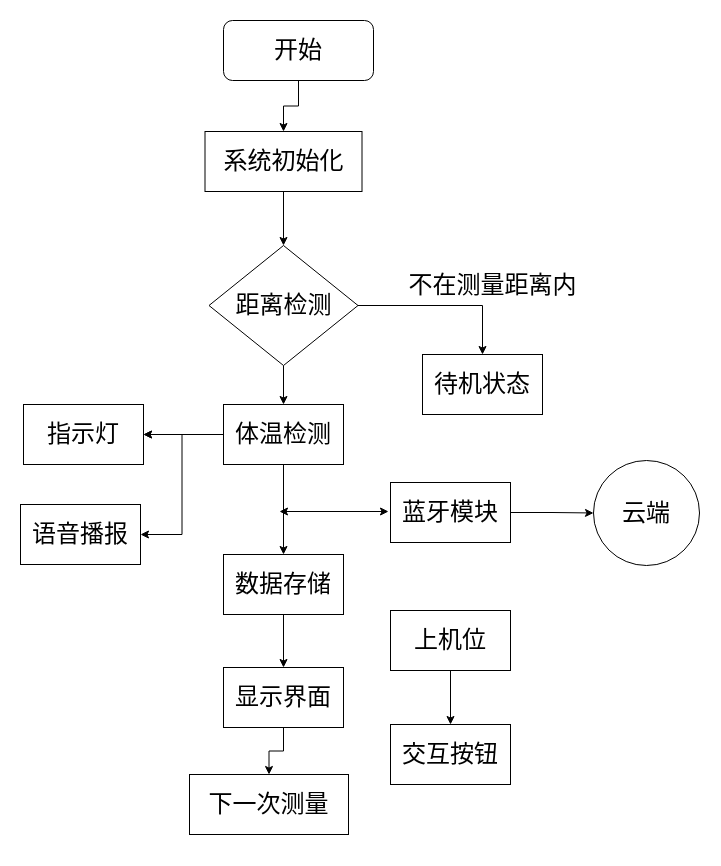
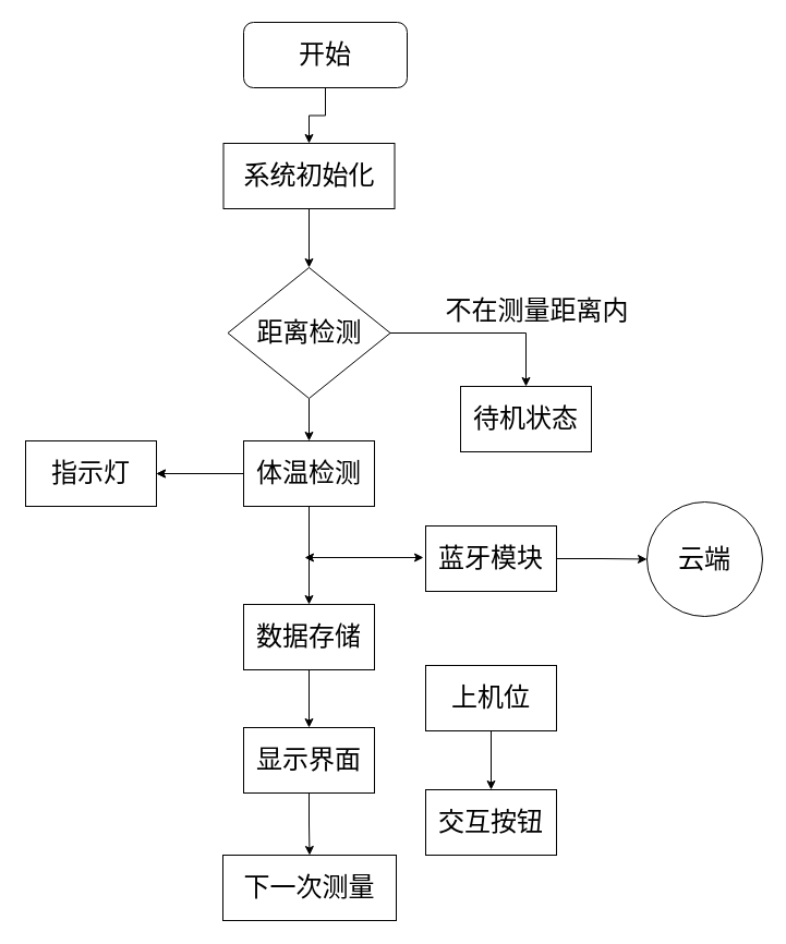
  <mxCell id="0" />
  <mxCell id="1" parent="0" />
  <mxCell id="2" value="" style="edgeStyle=orthogonalEdgeStyle;rounded=0;orthogonalLoop=1;jettySize=auto;html=1;" edge="1" parent="1" source="3" target="5"><mxGeometry relative="1" as="geometry" /></mxCell>
  <mxCell id="3" value="&lt;font style=&quot;font-size: 24px;&quot;&gt;开始&lt;/font&gt;" style="rounded=1;whiteSpace=wrap;html=1;" vertex="1" parent="1"><mxGeometry x="223" y="20" width="150" height="60" as="geometry" /></mxCell>
  <mxCell id="4" value="" style="edgeStyle=orthogonalEdgeStyle;rounded=0;orthogonalLoop=1;jettySize=auto;html=1;" edge="1" parent="1" source="5" target="8"><mxGeometry relative="1" as="geometry" /></mxCell>
  <mxCell id="5" value="&lt;font style=&quot;font-size: 24px;&quot;&gt;系统初始化&lt;/font&gt;" style="rounded=0;whiteSpace=wrap;html=1;" vertex="1" parent="1"><mxGeometry x="204.5" y="131" width="157" height="60" as="geometry" /></mxCell>
  <mxCell id="6" value="" style="edgeStyle=orthogonalEdgeStyle;rounded=0;orthogonalLoop=1;jettySize=auto;html=1;" edge="1" parent="1" source="8" target="13"><mxGeometry relative="1" as="geometry" /></mxCell>
  <mxCell id="7" style="edgeStyle=orthogonalEdgeStyle;rounded=0;orthogonalLoop=1;jettySize=auto;html=1;exitX=1;exitY=0.5;exitDx=0;exitDy=0;entryX=0.5;entryY=0;entryDx=0;entryDy=0;" edge="1" parent="1" source="8" target="14"><mxGeometry relative="1" as="geometry" /></mxCell>
  <mxCell id="8" value="&lt;font style=&quot;font-size: 24px;&quot;&gt;距离检测&lt;/font&gt;" style="rhombus;whiteSpace=wrap;html=1;rounded=0;" vertex="1" parent="1"><mxGeometry x="208.5" y="245" width="149" height="120" as="geometry" /></mxCell>
  <mxCell id="9" value="" style="edgeStyle=orthogonalEdgeStyle;rounded=0;orthogonalLoop=1;jettySize=auto;html=1;" edge="1" parent="1" source="13" target="17"><mxGeometry relative="1" as="geometry" /></mxCell>
  <mxCell id="10" value="" style="edgeStyle=orthogonalEdgeStyle;rounded=0;orthogonalLoop=1;jettySize=auto;html=1;" edge="1" parent="1" source="13" target="22"><mxGeometry relative="1" as="geometry" /></mxCell>
  <mxCell id="11" value="" style="edgeStyle=orthogonalEdgeStyle;rounded=0;orthogonalLoop=1;jettySize=auto;html=1;" edge="1" parent="1" source="13" target="22"><mxGeometry relative="1" as="geometry" /></mxCell>
- <mxCell id="12" style="edgeStyle=orthogonalEdgeStyle;rounded=0;orthogonalLoop=1;jettySize=auto;html=1;exitX=0;exitY=0.5;exitDx=0;exitDy=0;entryX=1;entryY=0.5;entryDx=0;entryDy=0;" edge="1" parent="1" source="13" target="23"><mxGeometry relative="1" as="geometry" /></mxCell>
  <mxCell id="13" value="&lt;span style=&quot;font-size: 24px;&quot;&gt;体温检测&lt;/span&gt;" style="whiteSpace=wrap;html=1;rounded=0;" vertex="1" parent="1"><mxGeometry x="223" y="404" width="120" height="60" as="geometry" /></mxCell>
  <mxCell id="14" value="&lt;font style=&quot;font-size: 24px;&quot;&gt;待机状态&lt;/font&gt;" style="whiteSpace=wrap;html=1;rounded=0;" vertex="1" parent="1"><mxGeometry x="422" y="354" width="120" height="60" as="geometry" /></mxCell>
  <mxCell id="15" value="&lt;font style=&quot;font-size: 24px;&quot;&gt;不在测量距离内&lt;/font&gt;" style="text;html=1;align=center;verticalAlign=middle;resizable=0;points=[];autosize=1;strokeColor=none;fillColor=none;" vertex="1" parent="1"><mxGeometry x="399" y="264" width="186" height="41" as="geometry" /></mxCell>
  <mxCell id="16" value="" style="edgeStyle=orthogonalEdgeStyle;rounded=0;orthogonalLoop=1;jettySize=auto;html=1;" edge="1" parent="1" source="17" target="28"><mxGeometry relative="1" as="geometry" /></mxCell>
  <mxCell id="17" value="&lt;font style=&quot;font-size: 24px;&quot;&gt;数据存储&lt;/font&gt;" style="whiteSpace=wrap;html=1;rounded=0;" vertex="1" parent="1"><mxGeometry x="223" y="554" width="120" height="60" as="geometry" /></mxCell>
  <mxCell id="18" value="" style="endArrow=classic;startArrow=classic;html=1;rounded=0;" edge="1" parent="1"><mxGeometry width="50" height="50" relative="1" as="geometry"><mxPoint x="388" y="511" as="sourcePoint" /><mxPoint x="279" y="511" as="targetPoint" /></mxGeometry></mxCell>
  <mxCell id="19" value="" style="edgeStyle=orthogonalEdgeStyle;rounded=0;orthogonalLoop=1;jettySize=auto;html=1;" edge="1" parent="1" source="20" target="21"><mxGeometry relative="1" as="geometry" /></mxCell>
  <mxCell id="20" value="&lt;font style=&quot;font-size: 24px;&quot;&gt;蓝牙模块&lt;/font&gt;" style="rounded=0;whiteSpace=wrap;html=1;" vertex="1" parent="1"><mxGeometry x="390" y="482" width="120" height="60" as="geometry" /></mxCell>
  <mxCell id="21" value="&lt;font style=&quot;font-size: 24px;&quot;&gt;云端&lt;/font&gt;" style="ellipse;whiteSpace=wrap;html=1;rounded=0;" vertex="1" parent="1"><mxGeometry x="593" y="460" width="106" height="105" as="geometry" /></mxCell>
  <mxCell id="22" value="&lt;font style=&quot;font-size: 24px;&quot;&gt;指示灯&lt;/font&gt;" style="whiteSpace=wrap;html=1;rounded=0;" vertex="1" parent="1"><mxGeometry x="23" y="404" width="120" height="60" as="geometry" /></mxCell>
- <mxCell id="23" value="&lt;font style=&quot;font-size: 24px;&quot;&gt;语音播报&lt;/font&gt;" style="rounded=0;whiteSpace=wrap;html=1;" vertex="1" parent="1"><mxGeometry x="20" y="504" width="120" height="60" as="geometry" /></mxCell>
  <mxCell id="24" value="" style="edgeStyle=orthogonalEdgeStyle;rounded=0;orthogonalLoop=1;jettySize=auto;html=1;" edge="1" parent="1" source="25" target="26"><mxGeometry relative="1" as="geometry" /></mxCell>
  <mxCell id="25" value="&lt;font style=&quot;font-size: 24px;&quot;&gt;上机位&lt;/font&gt;" style="whiteSpace=wrap;html=1;rounded=0;" vertex="1" parent="1"><mxGeometry x="390" y="610" width="120" height="60" as="geometry" /></mxCell>
  <mxCell id="26" value="&lt;font style=&quot;font-size: 24px;&quot;&gt;交互按钮&lt;/font&gt;" style="whiteSpace=wrap;html=1;rounded=0;" vertex="1" parent="1"><mxGeometry x="390" y="724" width="120" height="60" as="geometry" /></mxCell>
  <mxCell id="27" value="" style="edgeStyle=orthogonalEdgeStyle;rounded=0;orthogonalLoop=1;jettySize=auto;html=1;" edge="1" parent="1" source="28" target="29"><mxGeometry relative="1" as="geometry" /></mxCell>
  <mxCell id="28" value="&lt;font style=&quot;font-size: 24px;&quot;&gt;显示界面&lt;/font&gt;" style="whiteSpace=wrap;html=1;rounded=0;" vertex="1" parent="1"><mxGeometry x="223" y="667" width="120" height="60" as="geometry" /></mxCell>
- <mxCell id="29" value="&lt;font style=&quot;font-size: 24px;&quot;&gt;下一次测量&lt;/font&gt;" style="whiteSpace=wrap;html=1;rounded=0;" vertex="1" parent="1"><mxGeometry x="189" y="774" width="159" height="60" as="geometry" /></mxCell>
+ <mxCell id="29" value="&lt;font style=&quot;font-size: 24px;&quot;&gt;下一次测量&lt;/font&gt;" style="whiteSpace=wrap;html=1;rounded=0;" vertex="1" parent="1"><mxGeometry x="204" y="784" width="159" height="60" as="geometry" /></mxCell>
